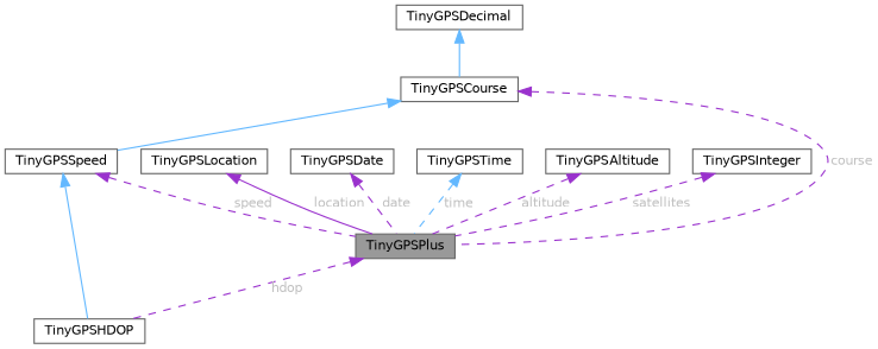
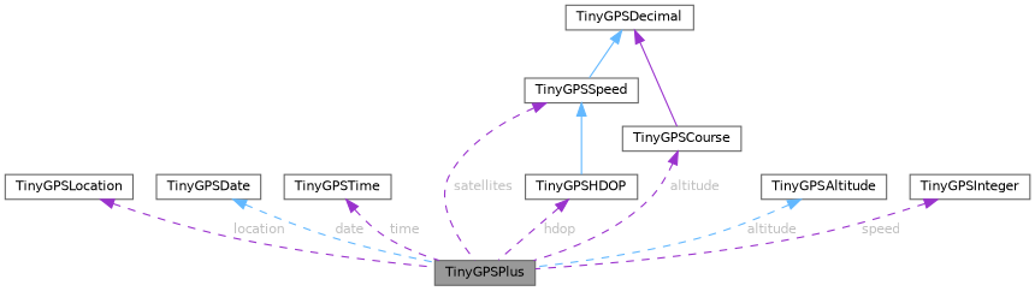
  digraph {
    rankdir=TB
    node [color=gray40 fillcolor=white fontname=Helvetica fontsize=10 shape=box style=filled]
    edge [color=darkorchid3 dir=back fontcolor=grey fontname=Helvetica fontsize=10 labelfontname=Helvetica labelfontsize=10 style=dashed]
    n1 [fillcolor=grey60 fontcolor=black height=0.2 label=TinyGPSPlus width=0.4]
    n2 [height=0.2 label=TinyGPSLocation width=0.4]
    n3 [height=0.2 label=TinyGPSDate width=0.4]
    n4 [height=0.2 label=TinyGPSTime width=0.4]
    n5 [height=0.2 label=TinyGPSSpeed width=0.4]
    n6 [height=0.2 label=TinyGPSHDOP width=0.4]
    n7 [height=0.2 label=TinyGPSDecimal width=0.4]
    n8 [height=0.2 label=TinyGPSCourse width=0.4]
    n9 [height=0.2 label=TinyGPSAltitude width=0.4]
    n10 [height=0.2 label=TinyGPSInteger width=0.4]
-   n2 -> n1 [label=" location" style=solid]
-   n3 -> n1 [label=" date"]
-   n4 -> n1 [color=steelblue1 label=" time"]
-   n5 -> n1 [label=" speed"]
+   n2 -> n1 [label=" location"]
+   n3 -> n1 [color=steelblue1 label=" date"]
+   n4 -> n1 [label=" time"]
+   n5 -> n1 [label=" satellites"]
    n5 -> n6 [color=steelblue1 style=solid fontcolor=""]
-   n1 -> n6 [label=" hdop"]
-   n8 -> n5 [color=steelblue1 style=solid fontcolor=""]
-   n7 -> n8 [color=steelblue1 style=solid fontcolor=""]
-   n8 -> n1 [label=" course"]
-   n9 -> n1 [label=" altitude"]
-   n10 -> n1 [label=" satellites"]
+   n6 -> n1 [label=" hdop"]
+   n7 -> n5 [color=steelblue1 style=solid fontcolor=""]
+   n7 -> n8 [style=solid fontcolor=""]
+   n8 -> n1 [label=" altitude"]
+   n9 -> n1 [color=steelblue1 label=" altitude"]
+   n10 -> n1 [label=" speed"]
  }
